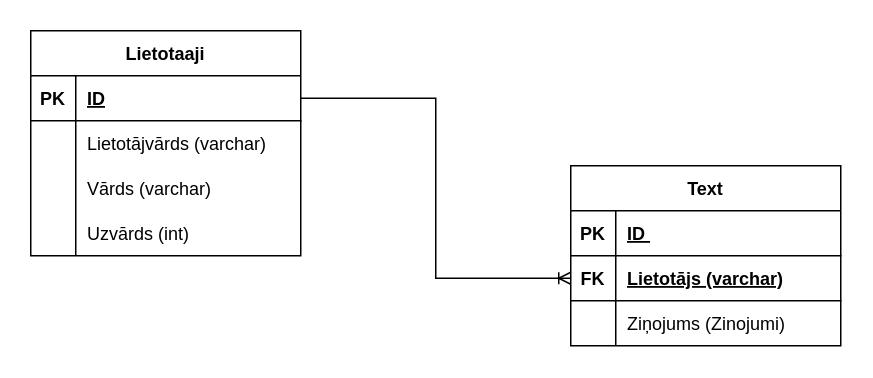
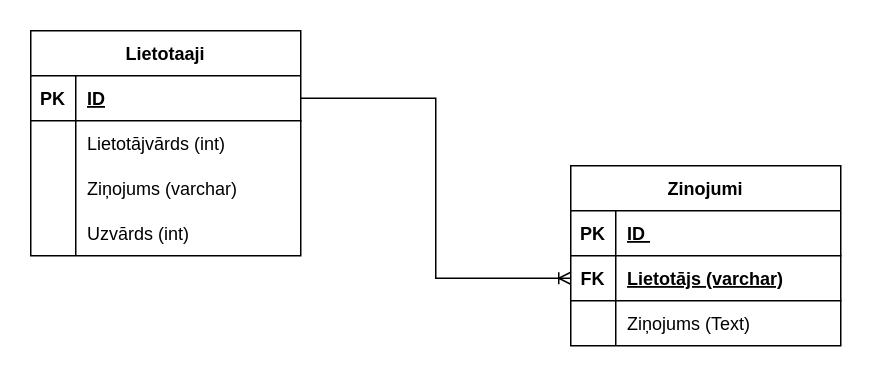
  <mxCell id="0" />
  <mxCell id="1" parent="0" />
- <mxCell id="2" value="Text" style="shape=table;startSize=30;container=1;collapsible=1;childLayout=tableLayout;fixedRows=1;rowLines=0;fontStyle=1;align=center;resizeLast=1;strokeColor=default;html=0;" vertex="1" parent="1"><mxGeometry x="380" y="110" width="180" height="120" as="geometry" /></mxCell>
+ <mxCell id="2" value="Zinojumi" style="shape=table;startSize=30;container=1;collapsible=1;childLayout=tableLayout;fixedRows=1;rowLines=0;fontStyle=1;align=center;resizeLast=1;strokeColor=default;html=0;" vertex="1" parent="1"><mxGeometry x="380" y="110" width="180" height="120" as="geometry" /></mxCell>
  <mxCell id="3" style="shape=tableRow;horizontal=0;startSize=0;swimlaneHead=0;swimlaneBody=0;fillColor=none;collapsible=0;dropTarget=0;points=[[0,0.5],[1,0.5]];portConstraint=eastwest;top=0;left=0;right=0;bottom=1;strokeColor=default;html=0;" vertex="1" parent="2"><mxGeometry y="30" width="180" height="30" as="geometry" /></mxCell>
  <mxCell id="4" value="PK" style="shape=partialRectangle;connectable=0;fillColor=none;top=0;left=0;bottom=0;right=0;fontStyle=1;overflow=hidden;strokeColor=default;html=0;" vertex="1" parent="3"><mxGeometry width="30" height="30" as="geometry"><mxRectangle width="30" height="30" as="alternateBounds" /></mxGeometry></mxCell>
  <mxCell id="5" value="ID " style="shape=partialRectangle;connectable=0;fillColor=none;top=0;left=0;bottom=0;right=0;align=left;spacingLeft=6;fontStyle=5;overflow=hidden;strokeColor=default;html=0;" vertex="1" parent="3"><mxGeometry x="30" width="150" height="30" as="geometry"><mxRectangle width="150" height="30" as="alternateBounds" /></mxGeometry></mxCell>
  <mxCell id="6" value="" style="shape=tableRow;horizontal=0;startSize=0;swimlaneHead=0;swimlaneBody=0;fillColor=none;collapsible=0;dropTarget=0;points=[[0,0.5],[1,0.5]];portConstraint=eastwest;top=0;left=0;right=0;bottom=1;strokeColor=default;html=0;" vertex="1" parent="2"><mxGeometry y="60" width="180" height="30" as="geometry" /></mxCell>
  <mxCell id="7" value="FK" style="shape=partialRectangle;connectable=0;fillColor=none;top=0;left=0;bottom=0;right=0;fontStyle=1;overflow=hidden;strokeColor=default;html=0;" vertex="1" parent="6"><mxGeometry width="30" height="30" as="geometry"><mxRectangle width="30" height="30" as="alternateBounds" /></mxGeometry></mxCell>
  <mxCell id="8" value="Lietotājs (varchar)" style="shape=partialRectangle;connectable=0;fillColor=none;top=0;left=0;bottom=0;right=0;align=left;spacingLeft=6;fontStyle=5;overflow=hidden;strokeColor=default;html=0;" vertex="1" parent="6"><mxGeometry x="30" width="150" height="30" as="geometry"><mxRectangle width="150" height="30" as="alternateBounds" /></mxGeometry></mxCell>
  <mxCell id="9" value="" style="shape=tableRow;horizontal=0;startSize=0;swimlaneHead=0;swimlaneBody=0;fillColor=none;collapsible=0;dropTarget=0;points=[[0,0.5],[1,0.5]];portConstraint=eastwest;top=0;left=0;right=0;bottom=0;strokeColor=default;html=0;" vertex="1" parent="2"><mxGeometry y="90" width="180" height="30" as="geometry" /></mxCell>
  <mxCell id="10" value="" style="shape=partialRectangle;connectable=0;fillColor=none;top=0;left=0;bottom=0;right=0;editable=1;overflow=hidden;strokeColor=default;html=0;" vertex="1" parent="9"><mxGeometry width="30" height="30" as="geometry"><mxRectangle width="30" height="30" as="alternateBounds" /></mxGeometry></mxCell>
- <mxCell id="11" value="Ziņojums (Zinojumi)" style="shape=partialRectangle;connectable=0;fillColor=none;top=0;left=0;bottom=0;right=0;align=left;spacingLeft=6;overflow=hidden;strokeColor=default;html=0;" vertex="1" parent="9"><mxGeometry x="30" width="150" height="30" as="geometry"><mxRectangle width="150" height="30" as="alternateBounds" /></mxGeometry></mxCell>
+ <mxCell id="11" value="Ziņojums (Text)" style="shape=partialRectangle;connectable=0;fillColor=none;top=0;left=0;bottom=0;right=0;align=left;spacingLeft=6;overflow=hidden;strokeColor=default;html=0;" vertex="1" parent="9"><mxGeometry x="30" width="150" height="30" as="geometry"><mxRectangle width="150" height="30" as="alternateBounds" /></mxGeometry></mxCell>
  <mxCell id="12" value="Lietotaaji" style="shape=table;startSize=30;container=1;collapsible=1;childLayout=tableLayout;fixedRows=1;rowLines=0;fontStyle=1;align=center;resizeLast=1;strokeColor=default;html=0;" vertex="1" parent="1"><mxGeometry x="20" y="20" width="180" height="150" as="geometry" /></mxCell>
  <mxCell id="13" value="" style="shape=tableRow;horizontal=0;startSize=0;swimlaneHead=0;swimlaneBody=0;fillColor=none;collapsible=0;dropTarget=0;points=[[0,0.5],[1,0.5]];portConstraint=eastwest;top=0;left=0;right=0;bottom=1;strokeColor=default;html=0;" vertex="1" parent="12"><mxGeometry y="30" width="180" height="30" as="geometry" /></mxCell>
  <mxCell id="14" value="PK" style="shape=partialRectangle;connectable=0;fillColor=none;top=0;left=0;bottom=0;right=0;fontStyle=1;overflow=hidden;strokeColor=default;html=0;" vertex="1" parent="13"><mxGeometry width="30" height="30" as="geometry"><mxRectangle width="30" height="30" as="alternateBounds" /></mxGeometry></mxCell>
  <mxCell id="15" value="ID" style="shape=partialRectangle;connectable=0;fillColor=none;top=0;left=0;bottom=0;right=0;align=left;spacingLeft=6;fontStyle=5;overflow=hidden;strokeColor=default;html=0;" vertex="1" parent="13"><mxGeometry x="30" width="150" height="30" as="geometry"><mxRectangle width="150" height="30" as="alternateBounds" /></mxGeometry></mxCell>
  <mxCell id="16" value="" style="shape=tableRow;horizontal=0;startSize=0;swimlaneHead=0;swimlaneBody=0;fillColor=none;collapsible=0;dropTarget=0;points=[[0,0.5],[1,0.5]];portConstraint=eastwest;top=0;left=0;right=0;bottom=0;strokeColor=default;html=0;" vertex="1" parent="12"><mxGeometry y="60" width="180" height="30" as="geometry" /></mxCell>
  <mxCell id="17" value="" style="shape=partialRectangle;connectable=0;fillColor=none;top=0;left=0;bottom=0;right=0;editable=1;overflow=hidden;strokeColor=default;html=0;" vertex="1" parent="16"><mxGeometry width="30" height="30" as="geometry"><mxRectangle width="30" height="30" as="alternateBounds" /></mxGeometry></mxCell>
- <mxCell id="18" value="Lietotājvārds (varchar)" style="shape=partialRectangle;connectable=0;fillColor=none;top=0;left=0;bottom=0;right=0;align=left;spacingLeft=6;overflow=hidden;strokeColor=default;html=0;" vertex="1" parent="16"><mxGeometry x="30" width="150" height="30" as="geometry"><mxRectangle width="150" height="30" as="alternateBounds" /></mxGeometry></mxCell>
+ <mxCell id="18" value="Lietotājvārds (int)" style="shape=partialRectangle;connectable=0;fillColor=none;top=0;left=0;bottom=0;right=0;align=left;spacingLeft=6;overflow=hidden;strokeColor=default;html=0;" vertex="1" parent="16"><mxGeometry x="30" width="150" height="30" as="geometry"><mxRectangle width="150" height="30" as="alternateBounds" /></mxGeometry></mxCell>
  <mxCell id="19" value="" style="shape=tableRow;horizontal=0;startSize=0;swimlaneHead=0;swimlaneBody=0;fillColor=none;collapsible=0;dropTarget=0;points=[[0,0.5],[1,0.5]];portConstraint=eastwest;top=0;left=0;right=0;bottom=0;strokeColor=default;html=0;" vertex="1" parent="12"><mxGeometry y="90" width="180" height="30" as="geometry" /></mxCell>
  <mxCell id="20" value="" style="shape=partialRectangle;connectable=0;fillColor=none;top=0;left=0;bottom=0;right=0;editable=1;overflow=hidden;strokeColor=default;html=0;" vertex="1" parent="19"><mxGeometry width="30" height="30" as="geometry"><mxRectangle width="30" height="30" as="alternateBounds" /></mxGeometry></mxCell>
- <mxCell id="21" value="Vārds (varchar)" style="shape=partialRectangle;connectable=0;fillColor=none;top=0;left=0;bottom=0;right=0;align=left;spacingLeft=6;overflow=hidden;strokeColor=default;html=0;" vertex="1" parent="19"><mxGeometry x="30" width="150" height="30" as="geometry"><mxRectangle width="150" height="30" as="alternateBounds" /></mxGeometry></mxCell>
+ <mxCell id="21" value="Ziņojums (varchar)" style="shape=partialRectangle;connectable=0;fillColor=none;top=0;left=0;bottom=0;right=0;align=left;spacingLeft=6;overflow=hidden;strokeColor=default;html=0;" vertex="1" parent="19"><mxGeometry x="30" width="150" height="30" as="geometry"><mxRectangle width="150" height="30" as="alternateBounds" /></mxGeometry></mxCell>
  <mxCell id="22" value="" style="shape=tableRow;horizontal=0;startSize=0;swimlaneHead=0;swimlaneBody=0;fillColor=none;collapsible=0;dropTarget=0;points=[[0,0.5],[1,0.5]];portConstraint=eastwest;top=0;left=0;right=0;bottom=0;strokeColor=default;html=0;" vertex="1" parent="12"><mxGeometry y="120" width="180" height="30" as="geometry" /></mxCell>
  <mxCell id="23" value="" style="shape=partialRectangle;connectable=0;fillColor=none;top=0;left=0;bottom=0;right=0;editable=1;overflow=hidden;strokeColor=default;html=0;" vertex="1" parent="22"><mxGeometry width="30" height="30" as="geometry"><mxRectangle width="30" height="30" as="alternateBounds" /></mxGeometry></mxCell>
  <mxCell id="24" value="Uzvārds (int)" style="shape=partialRectangle;connectable=0;fillColor=none;top=0;left=0;bottom=0;right=0;align=left;spacingLeft=6;overflow=hidden;strokeColor=default;html=0;" vertex="1" parent="22"><mxGeometry x="30" width="150" height="30" as="geometry"><mxRectangle width="150" height="30" as="alternateBounds" /></mxGeometry></mxCell>
  <mxCell id="25" style="edgeStyle=orthogonalEdgeStyle;rounded=0;orthogonalLoop=1;jettySize=auto;html=1;exitX=1;exitY=0.5;exitDx=0;exitDy=0;entryX=0;entryY=0.5;entryDx=0;entryDy=0;endArrow=ERoneToMany;endFill=0;" edge="1" parent="1" source="13" target="6"><mxGeometry relative="1" as="geometry" /></mxCell>
